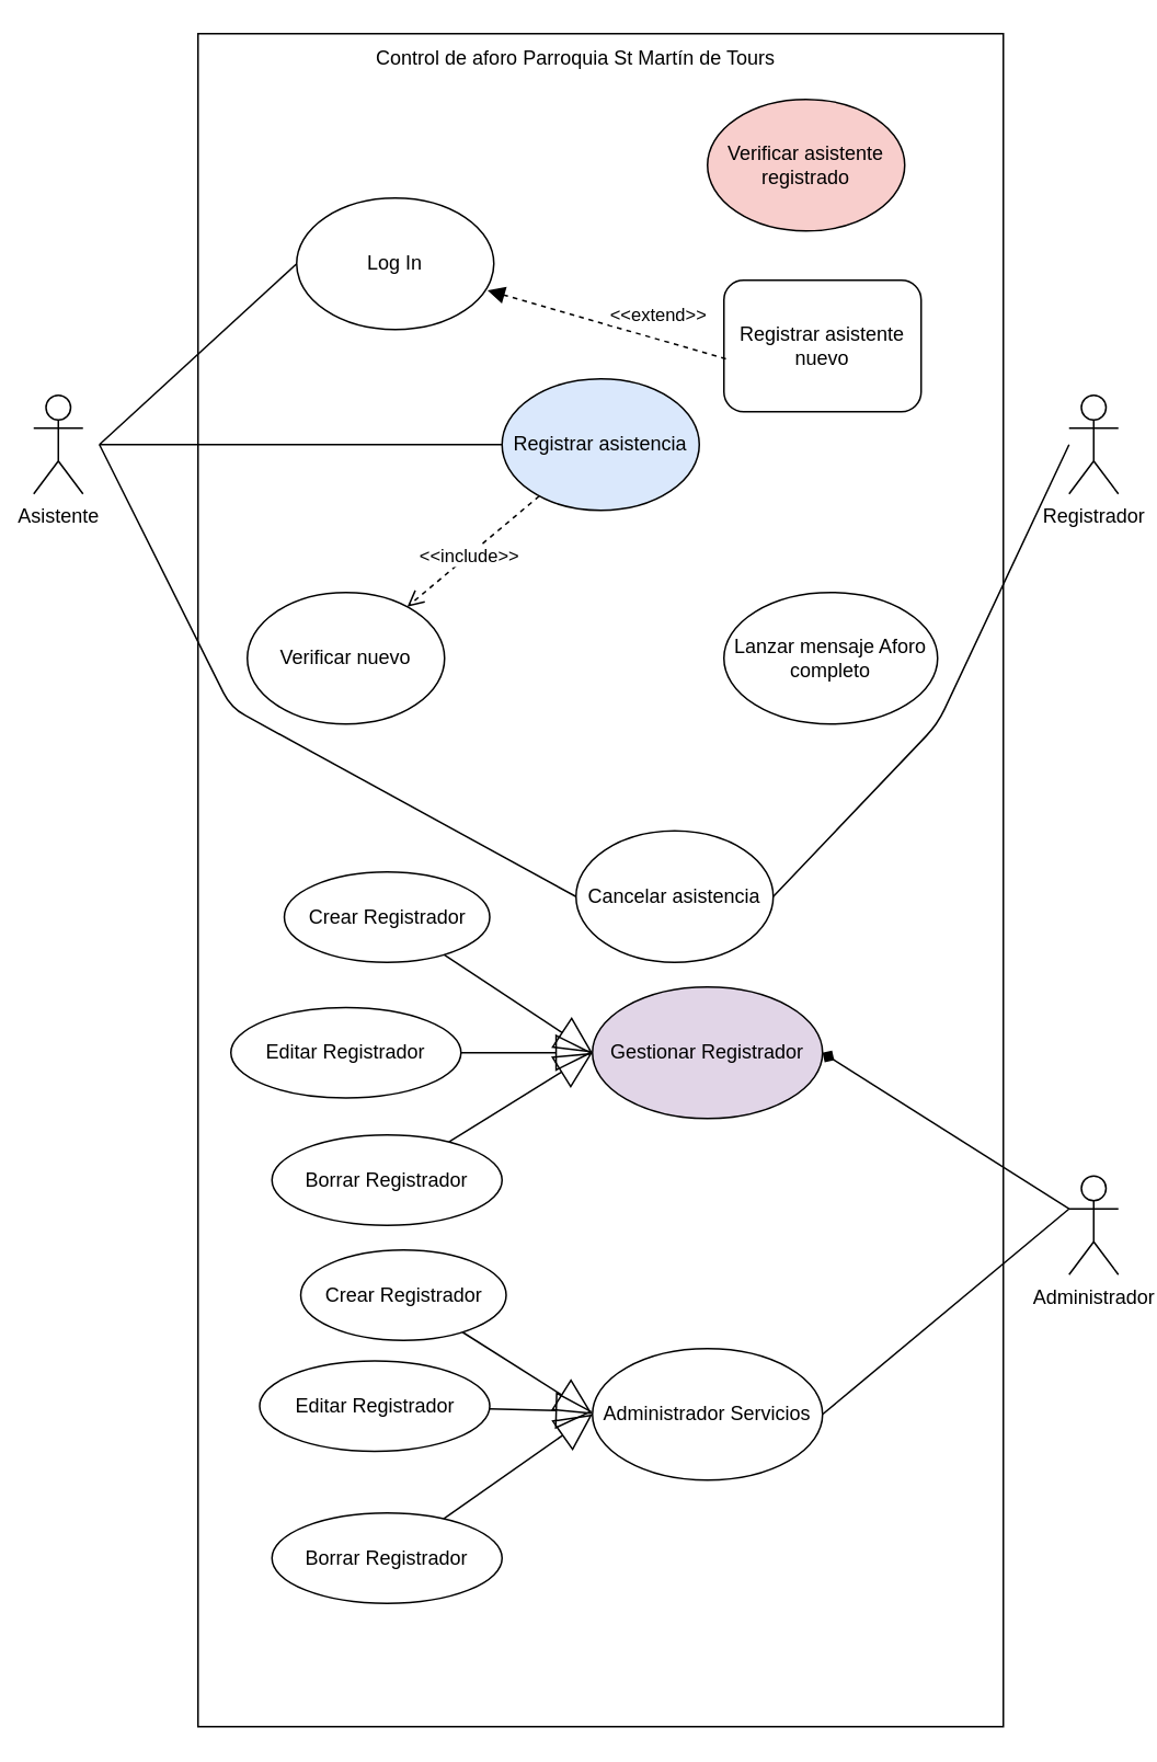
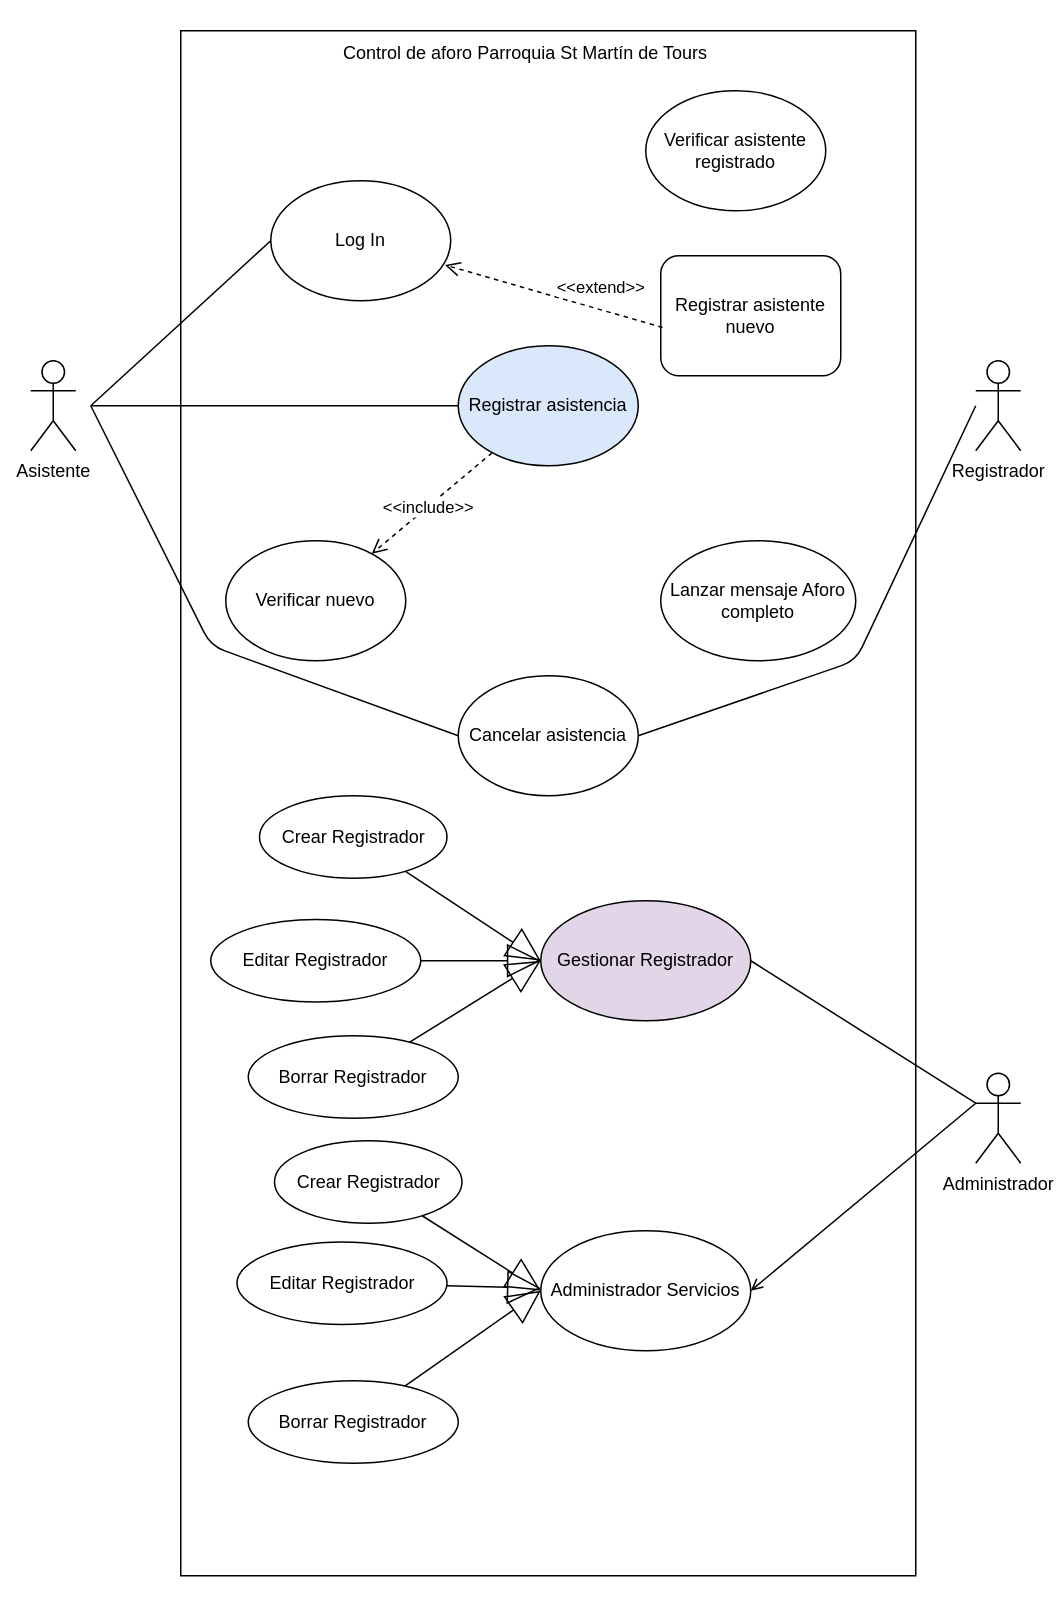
  <mxCell id="0" />
  <mxCell id="1" parent="0" />
  <mxCell id="2" value="" style="rounded=0;whiteSpace=wrap;html=1;" parent="1" vertex="1"><mxGeometry x="120" y="20" width="490" height="1030" as="geometry" /></mxCell>
  <mxCell id="3" value="Control de aforo Parroquia St Martín de Tours" style="text;html=1;strokeColor=none;fillColor=none;align=center;verticalAlign=middle;whiteSpace=wrap;rounded=0;" parent="1" vertex="1"><mxGeometry x="215" y="25" width="270" height="20" as="geometry" /></mxCell>
  <mxCell id="4" value="Asistente" style="shape=umlActor;verticalLabelPosition=bottom;verticalAlign=top;html=1;outlineConnect=0;" parent="1" vertex="1"><mxGeometry x="20" y="240" width="30" height="60" as="geometry" /></mxCell>
  <mxCell id="5" value="Registrador" style="shape=umlActor;verticalLabelPosition=bottom;verticalAlign=top;html=1;outlineConnect=0;" parent="1" vertex="1"><mxGeometry x="650" y="240" width="30" height="60" as="geometry" /></mxCell>
  <mxCell id="6" value="Log In" style="ellipse;whiteSpace=wrap;html=1;" parent="1" vertex="1"><mxGeometry x="180" y="120" width="120" height="80" as="geometry" /></mxCell>
  <mxCell id="7" value="&lt;div&gt;Registrar asistencia&lt;br&gt;&lt;/div&gt;" style="ellipse;whiteSpace=wrap;html=1;fillColor=#dae8fc;" parent="1" vertex="1"><mxGeometry x="305" y="230" width="120" height="80" as="geometry" /></mxCell>
- <mxCell id="8" value="Cancelar asistencia" style="ellipse;whiteSpace=wrap;html=1;" parent="1" vertex="1"><mxGeometry x="350" y="505" width="120" height="80" as="geometry" /></mxCell>
+ <mxCell id="8" value="Cancelar asistencia" style="ellipse;whiteSpace=wrap;html=1;" parent="1" vertex="1"><mxGeometry x="305" y="450" width="120" height="80" as="geometry" /></mxCell>
  <mxCell id="9" value="" style="endArrow=none;html=1;entryX=0;entryY=0.5;entryDx=0;entryDy=0;" parent="1" target="6" edge="1"><mxGeometry width="50" height="50" relative="1" as="geometry"><mxPoint x="60" y="270" as="sourcePoint" /><mxPoint x="110" y="390" as="targetPoint" /></mxGeometry></mxCell>
  <mxCell id="10" value="" style="endArrow=none;html=1;entryX=0;entryY=0.5;entryDx=0;entryDy=0;" parent="1" target="7" edge="1"><mxGeometry width="50" height="50" relative="1" as="geometry"><mxPoint x="60" y="270" as="sourcePoint" /><mxPoint x="540" y="260" as="targetPoint" /></mxGeometry></mxCell>
  <mxCell id="11" value="" style="endArrow=none;html=1;entryX=0;entryY=0.5;entryDx=0;entryDy=0;" parent="1" target="8" edge="1"><mxGeometry width="50" height="50" relative="1" as="geometry"><mxPoint x="60" y="270" as="sourcePoint" /><mxPoint x="540" y="260" as="targetPoint" /><Array as="points"><mxPoint x="140" y="430" /></Array></mxGeometry></mxCell>
- <mxCell id="12" value="Verificar asistente registrado" style="ellipse;whiteSpace=wrap;html=1;fillColor=#f8cecc;" parent="1" vertex="1"><mxGeometry x="430" y="60" width="120" height="80" as="geometry" /></mxCell>
+ <mxCell id="12" value="Verificar asistente registrado" style="ellipse;whiteSpace=wrap;html=1;" parent="1" vertex="1"><mxGeometry x="430" y="60" width="120" height="80" as="geometry" /></mxCell>
  <mxCell id="13" value="Registrar asistente nuevo" style="whiteSpace=wrap;html=1;rounded=1;" parent="1" vertex="1"><mxGeometry x="440" y="170" width="120" height="80" as="geometry" /></mxCell>
- <mxCell id="14" value="&amp;lt;&amp;lt;extend&amp;gt;&amp;gt;" style="html=1;verticalAlign=bottom;endArrow=block;dashed=1;endSize=8;entryX=0.968;entryY=0.702;entryDx=0;entryDy=0;entryPerimeter=0;exitX=0.01;exitY=0.598;exitDx=0;exitDy=0;exitPerimeter=0;" parent="1" source="13" target="6" edge="1"><mxGeometry x="-0.41" y="-6" relative="1" as="geometry"><mxPoint x="308" y="220" as="sourcePoint" /><mxPoint x="438.48" y="168.56" as="targetPoint" /><Array as="points" /><mxPoint as="offset" /></mxGeometry></mxCell>
+ <mxCell id="14" value="&amp;lt;&amp;lt;extend&amp;gt;&amp;gt;" style="html=1;verticalAlign=bottom;endArrow=open;dashed=1;endSize=8;entryX=0.968;entryY=0.702;entryDx=0;entryDy=0;entryPerimeter=0;exitX=0.01;exitY=0.598;exitDx=0;exitDy=0;exitPerimeter=0;" parent="1" source="13" target="6" edge="1"><mxGeometry x="-0.41" y="-6" relative="1" as="geometry"><mxPoint x="308" y="220" as="sourcePoint" /><mxPoint x="438.48" y="168.56" as="targetPoint" /><Array as="points" /><mxPoint as="offset" /></mxGeometry></mxCell>
  <mxCell id="15" value="Verificar nuevo" style="ellipse;whiteSpace=wrap;html=1;" parent="1" vertex="1"><mxGeometry x="150" y="360" width="120" height="80" as="geometry" /></mxCell>
  <mxCell id="16" value="Lanzar mensaje Aforo completo" style="ellipse;whiteSpace=wrap;html=1;" parent="1" vertex="1"><mxGeometry x="440" y="360" width="130" height="80" as="geometry" /></mxCell>
  <mxCell id="17" value="&amp;lt;&amp;lt;include&amp;gt;&amp;gt;" style="html=1;verticalAlign=bottom;endArrow=open;dashed=1;endSize=8;" parent="1" source="7" target="15" edge="1"><mxGeometry x="0.187" y="7" relative="1" as="geometry"><mxPoint x="309" y="310" as="sourcePoint" /><mxPoint x="439.28" y="115.68" as="targetPoint" /><Array as="points" /><mxPoint as="offset" /></mxGeometry></mxCell>
  <mxCell id="18" value="" style="endArrow=none;html=1;entryX=1;entryY=0.5;entryDx=0;entryDy=0;" parent="1" target="8" edge="1"><mxGeometry width="50" height="50" relative="1" as="geometry"><mxPoint x="650" y="270" as="sourcePoint" /><mxPoint x="420" y="320" as="targetPoint" /><Array as="points"><mxPoint x="570" y="440" /></Array></mxGeometry></mxCell>
  <mxCell id="19" value="Gestionar Registrador" style="ellipse;whiteSpace=wrap;html=1;fillColor=#e1d5e7;" vertex="1" parent="1"><mxGeometry x="360" y="600" width="140" height="80" as="geometry" /></mxCell>
  <mxCell id="20" value="Administrador Servicios" style="ellipse;whiteSpace=wrap;html=1;" vertex="1" parent="1"><mxGeometry x="360" y="820" width="140" height="80" as="geometry" /></mxCell>
  <mxCell id="21" style="rounded=0;orthogonalLoop=1;jettySize=auto;html=1;entryX=0;entryY=0.5;entryDx=0;entryDy=0;endArrow=block;endFill=0;startSize=20;endSize=20;" edge="1" parent="1" source="22" target="19"><mxGeometry relative="1" as="geometry" /></mxCell>
  <mxCell id="22" value="Crear Registrador" style="ellipse;whiteSpace=wrap;html=1;" vertex="1" parent="1"><mxGeometry x="172.5" y="530" width="125" height="55" as="geometry" /></mxCell>
  <mxCell id="23" style="edgeStyle=none;rounded=0;orthogonalLoop=1;jettySize=auto;html=1;endArrow=block;endFill=0;startSize=20;endSize=20;" edge="1" parent="1" source="24" target="19"><mxGeometry relative="1" as="geometry" /></mxCell>
  <mxCell id="24" value="Editar Registrador" style="ellipse;whiteSpace=wrap;html=1;" vertex="1" parent="1"><mxGeometry x="140" y="612.5" width="140" height="55" as="geometry" /></mxCell>
  <mxCell id="25" value="Administrador" style="shape=umlActor;verticalLabelPosition=bottom;verticalAlign=top;html=1;outlineConnect=0;" vertex="1" parent="1"><mxGeometry x="650" y="715" width="30" height="60" as="geometry" /></mxCell>
  <mxCell id="26" style="edgeStyle=none;rounded=0;orthogonalLoop=1;jettySize=auto;html=1;entryX=0;entryY=0.5;entryDx=0;entryDy=0;endArrow=block;endFill=0;startSize=20;endSize=20;" edge="1" parent="1" source="27" target="19"><mxGeometry relative="1" as="geometry" /></mxCell>
  <mxCell id="27" value="Borrar Registrador" style="ellipse;whiteSpace=wrap;html=1;" vertex="1" parent="1"><mxGeometry x="165" y="690" width="140" height="55" as="geometry" /></mxCell>
- <mxCell id="28" value="" style="endArrow=diamond;html=1;entryX=1;entryY=0.5;entryDx=0;entryDy=0;exitX=0;exitY=0.333;exitDx=0;exitDy=0;exitPerimeter=0;" edge="1" parent="1" source="25" target="19"><mxGeometry width="50" height="50" relative="1" as="geometry"><mxPoint x="660" y="280" as="sourcePoint" /><mxPoint x="435" y="500" as="targetPoint" /><Array as="points" /></mxGeometry></mxCell>
- <mxCell id="29" value="" style="endArrow=none;html=1;entryX=1;entryY=0.5;entryDx=0;entryDy=0;exitX=0;exitY=0.333;exitDx=0;exitDy=0;exitPerimeter=0;" edge="1" parent="1" source="25" target="20"><mxGeometry width="50" height="50" relative="1" as="geometry"><mxPoint x="660" y="280" as="sourcePoint" /><mxPoint x="435" y="500" as="targetPoint" /><Array as="points" /></mxGeometry></mxCell>
+ <mxCell id="28" value="" style="endArrow=none;html=1;entryX=1;entryY=0.5;entryDx=0;entryDy=0;exitX=0;exitY=0.333;exitDx=0;exitDy=0;exitPerimeter=0;" edge="1" parent="1" source="25" target="19"><mxGeometry width="50" height="50" relative="1" as="geometry"><mxPoint x="660" y="280" as="sourcePoint" /><mxPoint x="435" y="500" as="targetPoint" /><Array as="points" /></mxGeometry></mxCell>
+ <mxCell id="29" value="" style="endArrow=open;html=1;entryX=1;entryY=0.5;entryDx=0;entryDy=0;exitX=0;exitY=0.333;exitDx=0;exitDy=0;exitPerimeter=0;" edge="1" parent="1" source="25" target="20"><mxGeometry width="50" height="50" relative="1" as="geometry"><mxPoint x="660" y="280" as="sourcePoint" /><mxPoint x="435" y="500" as="targetPoint" /><Array as="points" /></mxGeometry></mxCell>
  <mxCell id="30" style="edgeStyle=none;rounded=0;orthogonalLoop=1;jettySize=auto;html=1;endArrow=block;endFill=0;startSize=20;endSize=20;entryX=0;entryY=0.5;entryDx=0;entryDy=0;" edge="1" parent="1" source="31" target="20"><mxGeometry relative="1" as="geometry"><mxPoint x="360" y="640" as="targetPoint" /><Array as="points" /></mxGeometry></mxCell>
  <mxCell id="31" value="Crear Registrador" style="ellipse;whiteSpace=wrap;html=1;" vertex="1" parent="1"><mxGeometry x="182.5" y="760" width="125" height="55" as="geometry" /></mxCell>
  <mxCell id="32" style="edgeStyle=none;rounded=0;orthogonalLoop=1;jettySize=auto;html=1;endArrow=block;endFill=0;startSize=20;endSize=20;" edge="1" parent="1" source="33" target="20"><mxGeometry relative="1" as="geometry" /></mxCell>
  <mxCell id="33" value="Editar Registrador" style="ellipse;whiteSpace=wrap;html=1;" vertex="1" parent="1"><mxGeometry x="157.5" y="827.5" width="140" height="55" as="geometry" /></mxCell>
  <mxCell id="34" style="edgeStyle=none;rounded=0;orthogonalLoop=1;jettySize=auto;html=1;entryX=0;entryY=0.5;entryDx=0;entryDy=0;endArrow=block;endFill=0;startSize=20;endSize=20;" edge="1" parent="1" source="35" target="20"><mxGeometry relative="1" as="geometry" /></mxCell>
  <mxCell id="35" value="Borrar Registrador" style="ellipse;whiteSpace=wrap;html=1;" vertex="1" parent="1"><mxGeometry x="165" y="920" width="140" height="55" as="geometry" /></mxCell>
